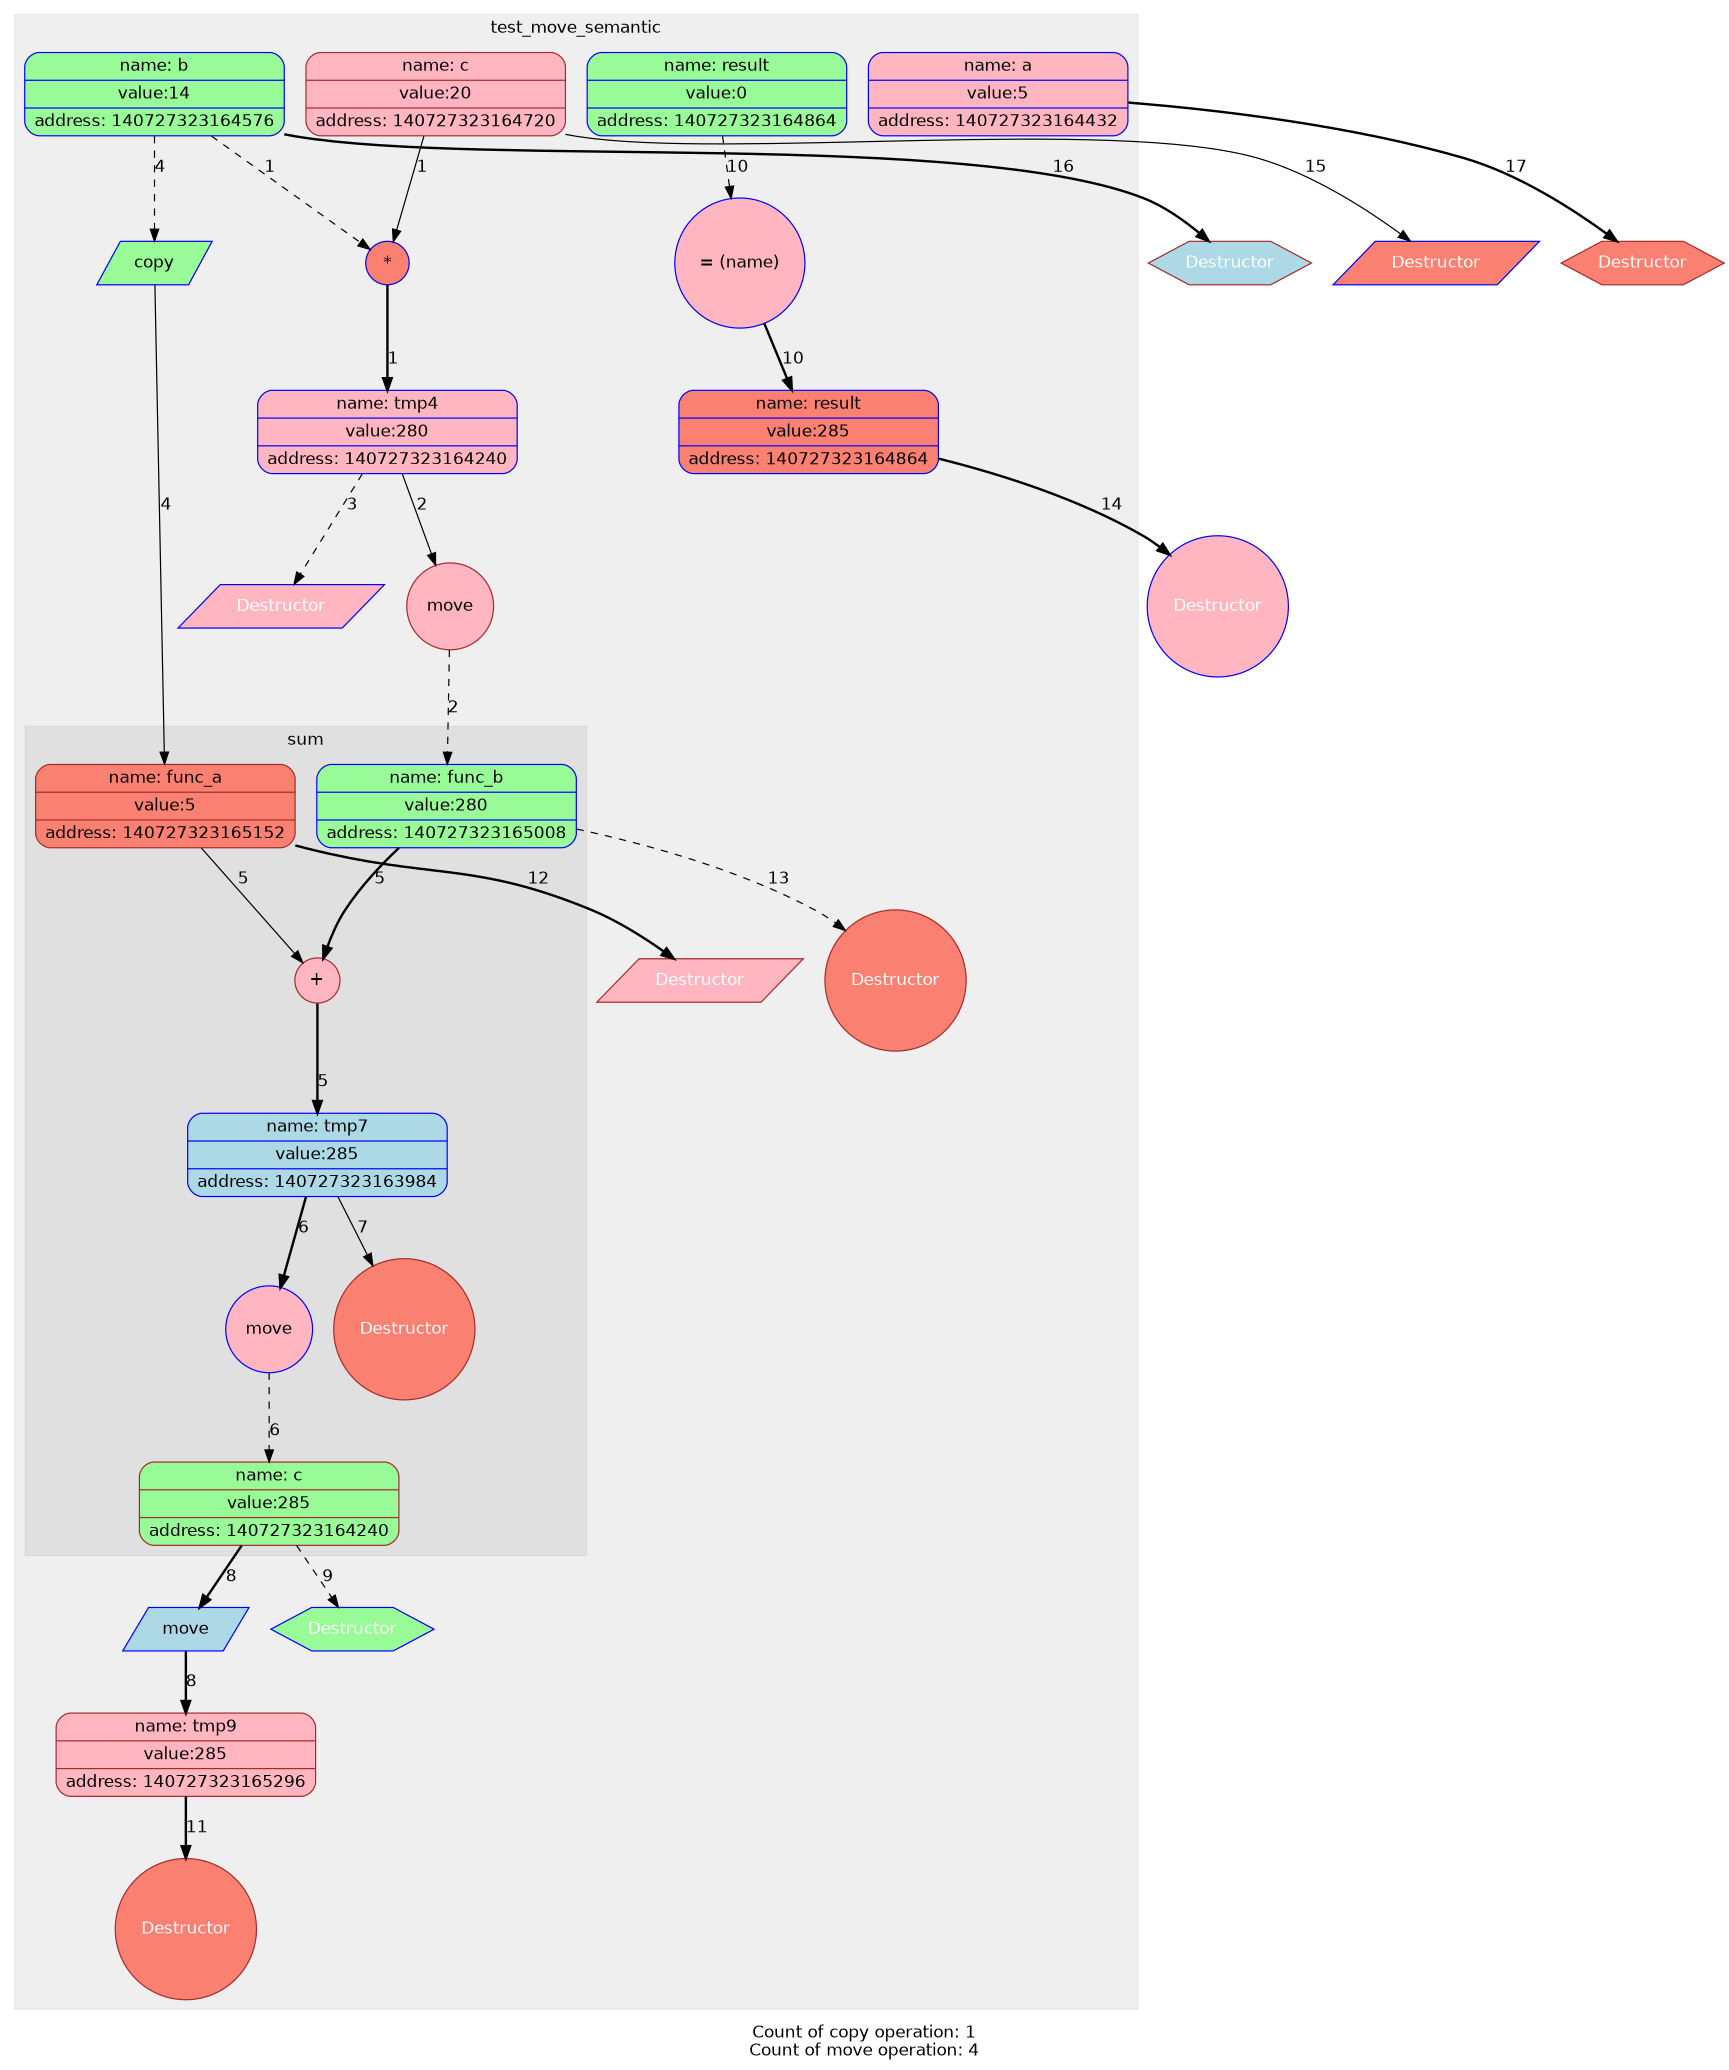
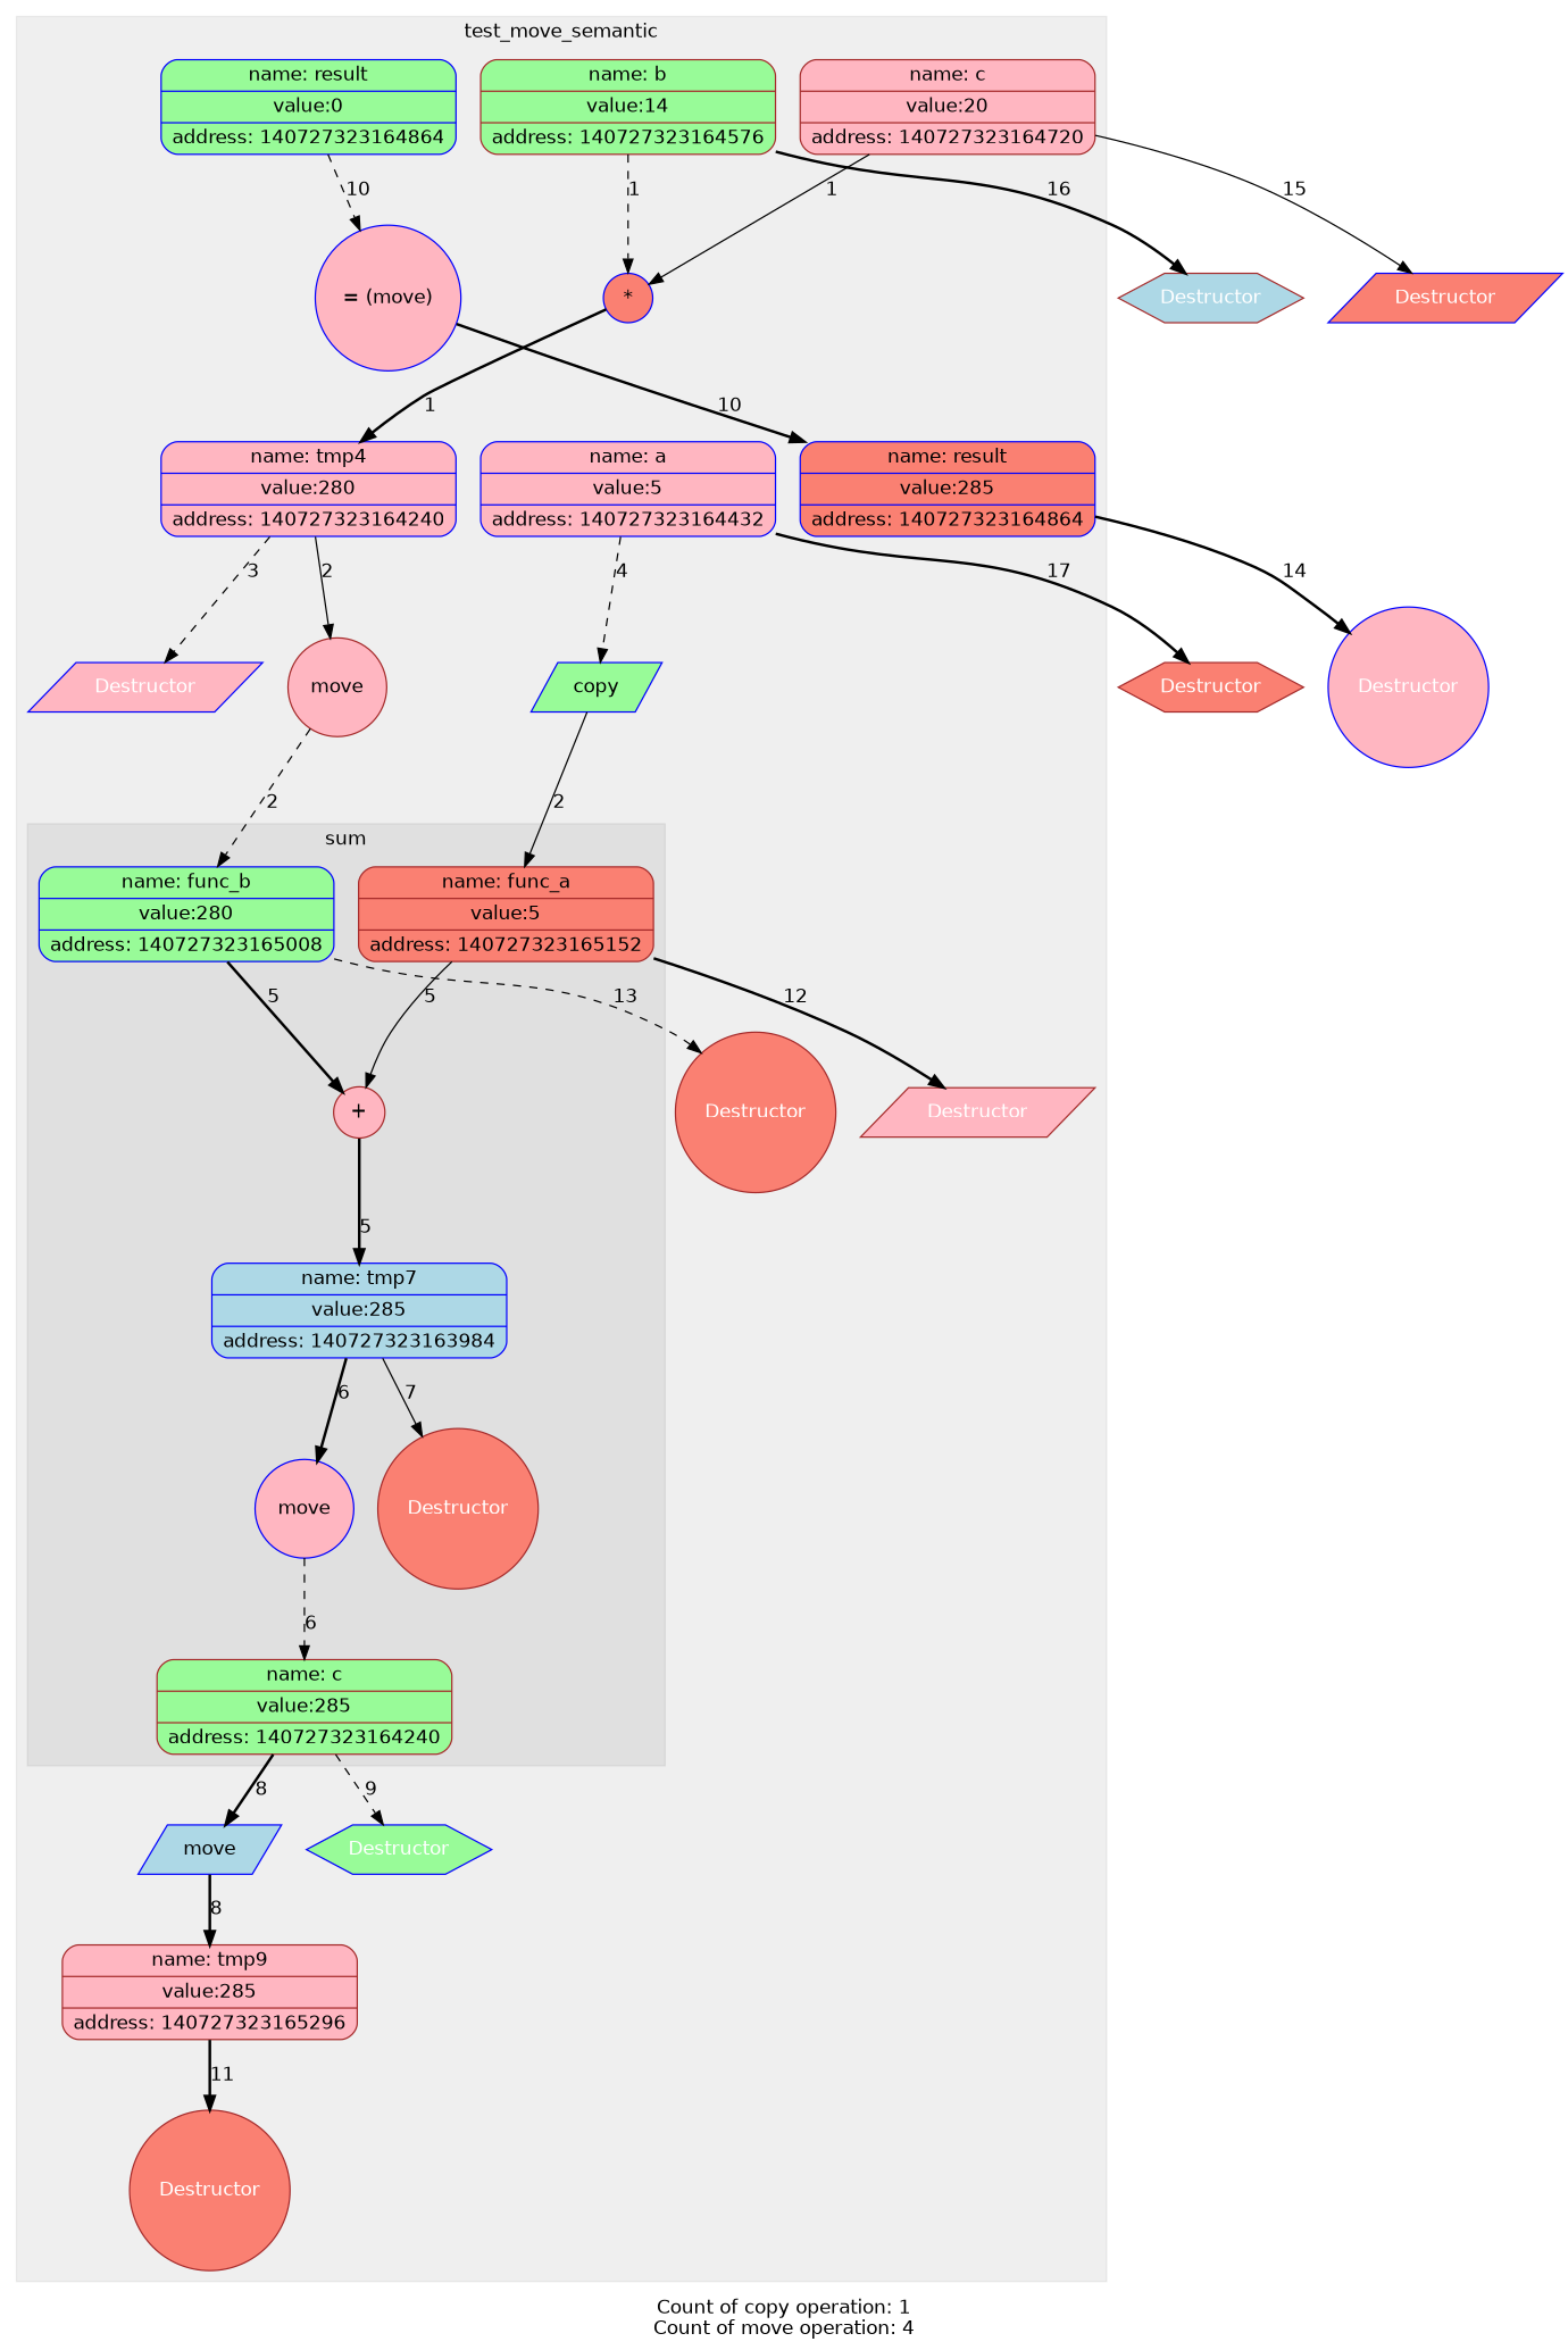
  digraph {
    fontname="DejaVu Sans"
    label="Count of copy operation: 1\nCount of move operation: 4"
    trankdir=HR
    node [color=blue fillcolor=lightpink fontname="DejaVu Sans" shape=Mrecord style=filled]
    edge [fontname="DejaVu Sans" style=bold]
    n1 [fillcolor=palegreen label="{ {name: func_b} | {value:280} | {address: 140727323165008}} "]
    n2 [color=brown label="+" shape=circle]
    n3 [color=brown fillcolor=salmon label="{ {name: func_a} | {value:5} | {address: 140727323165152}} "]
    n4 [fillcolor=lightblue label="{ {name: tmp7} | {value:285} | {address: 140727323163984}} "]
    n5 [label=move shape=circle]
    n6 [color=brown fillcolor=salmon fontcolor=white label=Destructor shape=circle]
    n7 [color=brown fillcolor=palegreen label="{ {name: c} | {value:285} | {address: 140727323164240}} "]
    n8 [label="{ {name: a} | {value:5} | {address: 140727323164432}} "]
    n9 [fillcolor=palegreen label=copy shape=parallelogram]
-   n10 [fillcolor=palegreen label="{ {name: b} | {value:14} | {address: 140727323164576}} "]
+   n10 [color=brown fillcolor=palegreen label="{ {name: b} | {value:14} | {address: 140727323164576}} "]
    n11 [fillcolor=salmon label="*" shape=circle]
    n12 [color=brown label="{ {name: c} | {value:20} | {address: 140727323164720}} "]
    n13 [fillcolor=palegreen label="{ {name: result} | {value:0} | {address: 140727323164864}} "]
-   n14 [label="= (name)" shape=circle]
+   n14 [label="= (move)" shape=circle]
    n15 [label="{ {name: tmp4} | {value:280} | {address: 140727323164240}} "]
    n16 [color=brown label=move shape=circle]
    n17 [fontcolor=white label=Destructor shape=parallelogram]
    n18 [color=brown fillcolor=salmon fontcolor=white label=Destructor shape=circle]
    n19 [color=brown fontcolor=white label=Destructor shape=parallelogram]
    n20 [fillcolor=lightblue label=move shape=parallelogram]
    n21 [fillcolor=palegreen fontcolor=white label=Destructor shape=hexagon]
    n22 [color=brown label="{ {name: tmp9} | {value:285} | {address: 140727323165296}} "]
    n23 [color=brown fillcolor=salmon fontcolor=white label=Destructor shape=circle]
    n24 [fillcolor=salmon label="{ {name: result} | {value:285} | {address: 140727323164864}} "]
    n25 [color=brown fillcolor=salmon fontcolor=white label=Destructor shape=hexagon]
    n26 [color=brown fillcolor=lightblue fontcolor=white label=Destructor shape=hexagon]
    n27 [fillcolor=salmon fontcolor=white label=Destructor shape=parallelogram]
    n28 [fontcolor=white label=Destructor shape=circle]
    subgraph cluster_1 {
      color="#00000010"
      label=test_move_semantic
      style=filled
      n8
      n9
      n10
      n11
      n12
      n13
      n14
      n15
      n16
      n17
      n18
      n19
      n20
      n21
      n22
      n23
      n24
      subgraph cluster_2 {
        color="#00000010"
        label=sum
        style=filled
        n1
        n2
        n3
        n4
        n5
        n6
        n7
      }
    }
    n1 -> n2 [label=5]
    n1 -> n18 [label=13 style=dashed]
    n2 -> n4 [label=5]
    n3 -> n2 [label=5 style=solid]
    n3 -> n19 [label=12]
    n4 -> n5 [label=6]
    n4 -> n6 [label=7 style=solid]
    n5 -> n7 [label=6 style=dashed]
    n7 -> n20 [label=8]
    n7 -> n21 [label=9 style=dashed]
-   n10 -> n9 [label=4 style=dashed]
+   n8 -> n9 [label=4 style=dashed]
    n8 -> n25 [label=17]
-   n9 -> n3 [label=4 style=solid]
+   n9 -> n3 [label=2 style=solid]
    n10 -> n11 [label=1 style=dashed]
    n10 -> n26 [label=16]
    n11 -> n15 [label=1]
    n12 -> n11 [label=1 style=solid]
    n12 -> n27 [label=15 style=solid]
    n13 -> n14 [label=10 style=dashed]
    n14 -> n24 [label=10]
    n15 -> n16 [label=2 style=solid]
    n15 -> n17 [label=3 style=dashed]
    n16 -> n1 [label=2 style=dashed]
    n20 -> n22 [label=8]
    n22 -> n23 [label=11]
    n24 -> n28 [label=14]
  }
